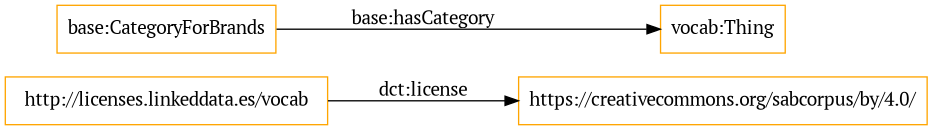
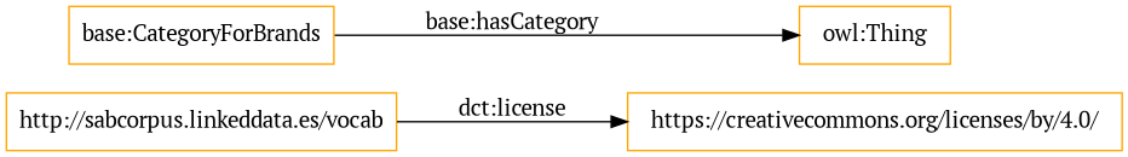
  digraph {
    fontname="PT Serif"
    rankdir=LR
    node [color=orange fontname="PT Serif" shape=rectangle]
    edge [fontname="PT Serif"]
-   "http://sabcorpus.linkeddata.es/vocab" [label="http://licenses.linkeddata.es/vocab"]
-   "https://creativecommons.org/licenses/by/4.0/" [label="https://creativecommons.org/sabcorpus/by/4.0/"]
+   "http://sabcorpus.linkeddata.es/vocab"
+   "https://creativecommons.org/licenses/by/4.0/"
    "base:CategoryForBrands"
-   "owl:Thing" [label="vocab:Thing"]
+   "owl:Thing"
    "http://sabcorpus.linkeddata.es/vocab" -> "https://creativecommons.org/licenses/by/4.0/" [label="dct:license"]
    "base:CategoryForBrands" -> "owl:Thing" [label="base:hasCategory"]
  }
